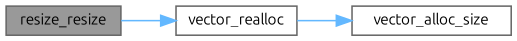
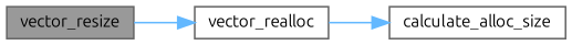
  digraph {
    fontname=Ubuntu
    rankdir=LR
    node [color=grey40 fillcolor=white fontname=Ubuntu fontsize=10 shape=box style=filled]
    edge [color=steelblue1 fontname=Ubuntu fontsize=10 labelfontname=Mononoki labelfontsize=10 style=solid]
-   n1 [color=gray40 fillcolor=grey60 fontcolor=black height=0.2 label=resize_resize width=0.4]
+   n1 [color=gray40 fillcolor=grey60 fontcolor=black height=0.2 label=vector_resize width=0.4]
    n2 [height=0.2 label=vector_realloc width=0.4]
-   n3 [height=0.2 label=vector_alloc_size width=0.4]
+   n3 [height=0.2 label=calculate_alloc_size width=0.4]
    n1 -> n2
    n2 -> n3
  }
